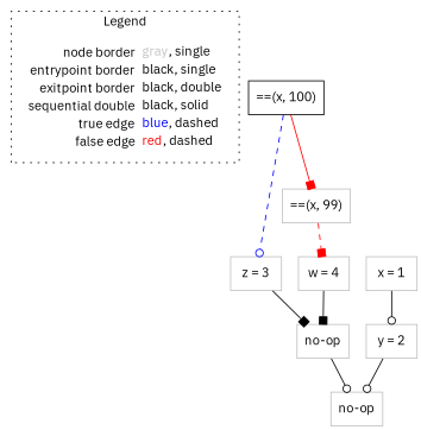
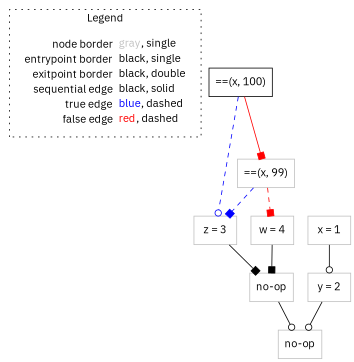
  digraph {
    fontname="IBM Plex Sans"
    node [fontname="IBM Plex Sans" shape=rect color=gray]
    edge [arrowhead=box color=black fontname="IBM Plex Sans"]
-   n1 [label=<<table border="0" cellpadding="2" cellspacing="0" cellborder="0"><tr><td align="right">node border&nbsp;</td><td align="left"><font color="gray">gray</font>, single</td></tr><tr><td align="right">entrypoint border&nbsp;</td><td align="left"><font color="black">black</font>, single</td></tr><tr><td align="right">exitpoint border&nbsp;</td><td align="left"><font color="black">black</font>, double</td></tr><tr><td align="right">sequential double&nbsp;</td><td align="left"><font color="black">black</font>, solid</td></tr><tr><td align="right">true edge&nbsp;</td><td align="left"><font color="blue">blue</font>, dashed</td></tr><tr><td align="right">false edge&nbsp;</td><td align="left"><font color="red">red</font>, dashed</td></tr></table>> shape=plaintext color=""]
+   n1 [label=<<table border="0" cellpadding="2" cellspacing="0" cellborder="0"><tr><td align="right">node border&nbsp;</td><td align="left"><font color="gray">gray</font>, single</td></tr><tr><td align="right">entrypoint border&nbsp;</td><td align="left"><font color="black">black</font>, single</td></tr><tr><td align="right">exitpoint border&nbsp;</td><td align="left"><font color="black">black</font>, double</td></tr><tr><td align="right">sequential edge&nbsp;</td><td align="left"><font color="black">black</font>, solid</td></tr><tr><td align="right">true edge&nbsp;</td><td align="left"><font color="blue">blue</font>, dashed</td></tr><tr><td align="right">false edge&nbsp;</td><td align="left"><font color="red">red</font>, dashed</td></tr></table>> shape=plaintext color=""]
    n2 [color=black label=<==(x, 100)>]
    n3 [label=<==(x, 99)>]
    n4 [label=<z = 3>]
    n5 [label=<w = 4>]
    n6 [label=<x = 1>]
    n7 [label=<y = 2>]
    n8 [label=<no-op>]
    n9 [label=<no-op>]
    subgraph cluster_1 {
      label=Legend
      style=dotted
      n1
    }
    n2 -> n3 [color=red style=solid]
    n2 -> n4 [arrowhead=odot color=blue style=dashed]
+   n3 -> n4 [color=blue style=dashed]
    n3 -> n5 [color=red style=dashed]
    n4 -> n8
    n5 -> n8
    n6 -> n7 [arrowhead=odot]
    n7 -> n9 [arrowhead=odot]
    n8 -> n9 [arrowhead=odot]
  }
